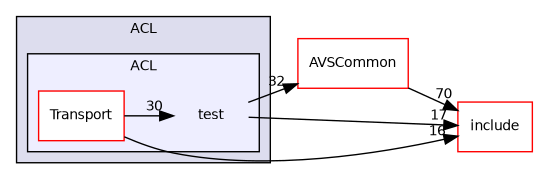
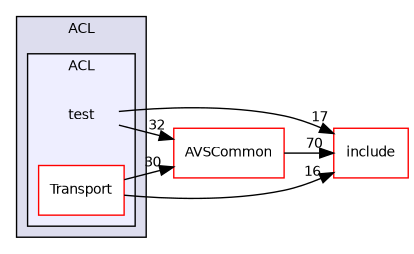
  digraph {
    compound=true
    rankdir=LR
    node [fontname=Helvetica fontsize=10 shape=box color=red fillcolor=white style=filled]
    edge [labeldistance=1.5 labelfontname=Helvetica labelfontsize=10]
    n1 [label=test shape=plaintext color="" fillcolor="" style=""]
    n2 [label=Transport]
    n3 [label=AVSCommon]
    n4 [label=include]
    subgraph cluster_1 {
      bgcolor="#ddddee"
      fontname=Helvetica
      fontsize=10
      label=ACL
      pencolor=black
      subgraph cluster_2 {
        bgcolor="#eeeeff"
        fontname=Helvetica
        fontsize=10
        label=ACL
        pencolor=black
        n1
        n2
      }
    }
    n1 -> n3 [headlabel=32]
    n1 -> n4 [headlabel=17]
-   n2 -> n1 [headlabel=30]
+   n2 -> n3 [headlabel=30]
    n2 -> n4 [headlabel=16]
    n3 -> n4 [headlabel=70]
  }
